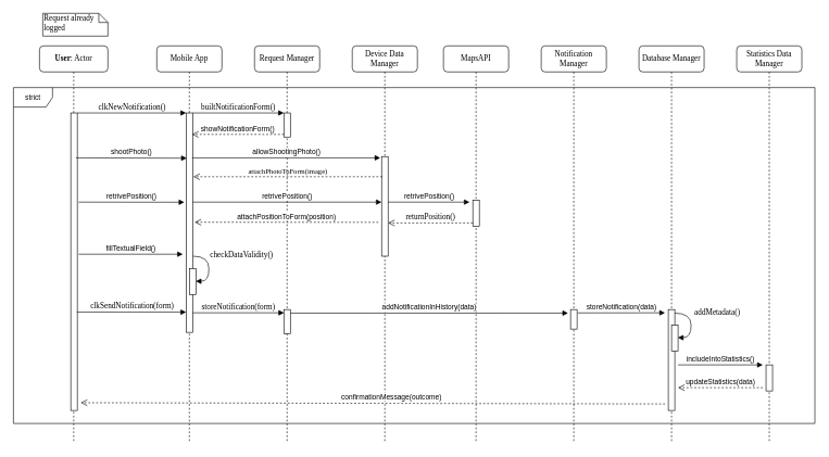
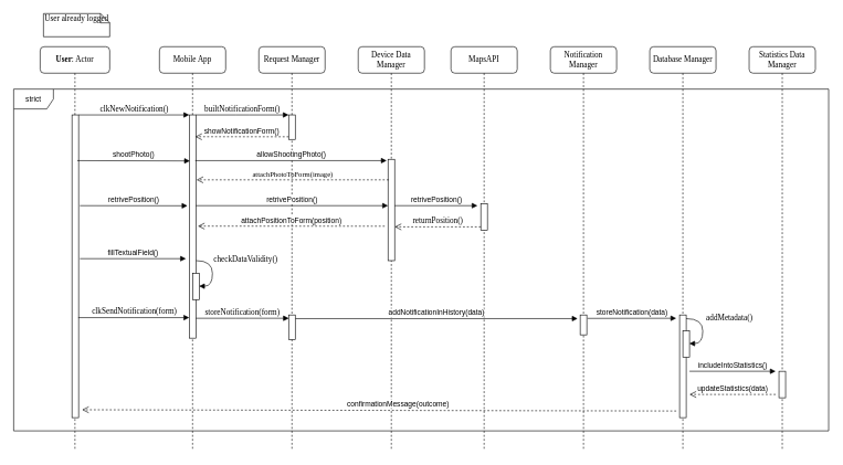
  <mxCell id="0" />
  <mxCell id="1" parent="0" />
  <mxCell id="2" value="Mobile App" style="shape=umlLifeline;perimeter=lifelinePerimeter;whiteSpace=wrap;html=1;container=1;collapsible=0;recursiveResize=0;outlineConnect=0;rounded=1;shadow=0;comic=0;labelBackgroundColor=none;strokeWidth=1;fontFamily=Verdana;fontSize=12;align=center;" parent="1" vertex="1"><mxGeometry x="240" y="70" width="100" height="610" as="geometry" /></mxCell>
  <mxCell id="3" value="" style="html=1;points=[];perimeter=orthogonalPerimeter;rounded=0;shadow=0;comic=0;labelBackgroundColor=none;strokeWidth=1;fontFamily=Verdana;fontSize=12;align=center;" parent="2" vertex="1"><mxGeometry x="45" y="103" width="10" height="337" as="geometry" /></mxCell>
  <mxCell id="4" value="Request Manager" style="shape=umlLifeline;perimeter=lifelinePerimeter;whiteSpace=wrap;html=1;container=1;collapsible=0;recursiveResize=0;outlineConnect=0;rounded=1;shadow=0;comic=0;labelBackgroundColor=none;strokeWidth=1;fontFamily=Verdana;fontSize=12;align=center;size=40;" parent="1" vertex="1"><mxGeometry x="390" y="70" width="100" height="610" as="geometry" /></mxCell>
  <mxCell id="5" value="" style="html=1;points=[];perimeter=orthogonalPerimeter;rounded=0;shadow=0;comic=0;labelBackgroundColor=none;strokeWidth=1;fontFamily=Verdana;fontSize=12;align=center;" parent="4" vertex="1"><mxGeometry x="45" y="103" width="10" height="37" as="geometry" /></mxCell>
  <mxCell id="6" value="" style="html=1;points=[];perimeter=orthogonalPerimeter;rounded=0;shadow=0;comic=0;labelBackgroundColor=none;strokeWidth=1;fontFamily=Verdana;fontSize=12;align=center;" vertex="1" parent="4"><mxGeometry x="45" y="405" width="10" height="37" as="geometry" /></mxCell>
  <mxCell id="7" value="Device Data Manager " style="shape=umlLifeline;perimeter=lifelinePerimeter;whiteSpace=wrap;html=1;container=1;collapsible=0;recursiveResize=0;outlineConnect=0;rounded=1;shadow=0;comic=0;labelBackgroundColor=none;strokeWidth=1;fontFamily=Verdana;fontSize=12;align=center;" parent="1" vertex="1"><mxGeometry x="540" y="70" width="100" height="610" as="geometry" /></mxCell>
  <mxCell id="8" value="MapsAPI" style="shape=umlLifeline;perimeter=lifelinePerimeter;whiteSpace=wrap;html=1;container=1;collapsible=0;recursiveResize=0;outlineConnect=0;rounded=1;shadow=0;comic=0;labelBackgroundColor=none;strokeWidth=1;fontFamily=Verdana;fontSize=12;align=center;" parent="1" vertex="1"><mxGeometry x="680" y="70" width="100" height="610" as="geometry" /></mxCell>
  <mxCell id="9" value="" style="html=1;points=[];perimeter=orthogonalPerimeter;rounded=0;shadow=0;comic=0;labelBackgroundColor=none;strokeWidth=1;fontFamily=Verdana;fontSize=12;align=center;" parent="8" vertex="1"><mxGeometry x="45" y="237" width="10" height="40" as="geometry" /></mxCell>
  <mxCell id="10" value="Notification Manager" style="shape=umlLifeline;perimeter=lifelinePerimeter;whiteSpace=wrap;html=1;container=1;collapsible=0;recursiveResize=0;outlineConnect=0;rounded=1;shadow=0;comic=0;labelBackgroundColor=none;strokeWidth=1;fontFamily=Verdana;fontSize=12;align=center;" parent="1" vertex="1"><mxGeometry x="830" y="70" width="100" height="610" as="geometry" /></mxCell>
  <mxCell id="11" value="" style="html=1;points=[];perimeter=orthogonalPerimeter;rounded=0;shadow=0;comic=0;labelBackgroundColor=none;strokeColor=#000000;strokeWidth=1;fillColor=#FFFFFF;fontFamily=Verdana;fontSize=12;fontColor=#000000;align=center;" parent="10" vertex="1"><mxGeometry x="45" y="405" width="10" height="30" as="geometry" /></mxCell>
  <mxCell id="12" value="Database Manager" style="shape=umlLifeline;perimeter=lifelinePerimeter;whiteSpace=wrap;html=1;container=1;collapsible=0;recursiveResize=0;outlineConnect=0;rounded=1;shadow=0;comic=0;labelBackgroundColor=none;strokeWidth=1;fontFamily=Verdana;fontSize=12;align=center;" parent="1" vertex="1"><mxGeometry x="980" y="70" width="100" height="610" as="geometry" /></mxCell>
  <mxCell id="13" value="" style="html=1;points=[];perimeter=orthogonalPerimeter;rounded=0;shadow=0;comic=0;labelBackgroundColor=none;strokeColor=#000000;strokeWidth=1;fillColor=#FFFFFF;fontFamily=Verdana;fontSize=12;fontColor=#000000;align=center;" vertex="1" parent="12"><mxGeometry x="45" y="405" width="10" height="155" as="geometry" /></mxCell>
  <mxCell id="14" value="includeIntoStatistics()" style="html=1;verticalAlign=bottom;endArrow=block;fontSize=11;" edge="1" parent="12"><mxGeometry width="80" relative="1" as="geometry"><mxPoint x="60" y="490" as="sourcePoint" /><mxPoint x="190" y="490" as="targetPoint" /></mxGeometry></mxCell>
  <mxCell id="15" value="&lt;b&gt;User&lt;/b&gt;: Actor" style="shape=umlLifeline;perimeter=lifelinePerimeter;whiteSpace=wrap;html=1;container=1;collapsible=0;recursiveResize=0;outlineConnect=0;rounded=1;shadow=0;comic=0;labelBackgroundColor=none;strokeWidth=1;fontFamily=Verdana;fontSize=12;align=center;" parent="1" vertex="1"><mxGeometry x="60" y="70" width="105" height="610" as="geometry" /></mxCell>
  <mxCell id="16" value="" style="html=1;points=[];perimeter=orthogonalPerimeter;rounded=0;shadow=0;comic=0;labelBackgroundColor=none;strokeWidth=1;fontFamily=Verdana;fontSize=12;align=center;" parent="15" vertex="1"><mxGeometry x="48" y="103" width="10" height="457" as="geometry" /></mxCell>
  <mxCell id="17" value="retrivePosition()" style="html=1;verticalAlign=bottom;endArrow=block;entryX=-0.272;entryY=0.407;entryDx=0;entryDy=0;entryPerimeter=0;" edge="1" parent="15" target="3"><mxGeometry width="80" relative="1" as="geometry"><mxPoint x="60" y="240" as="sourcePoint" /><mxPoint x="222" y="241" as="targetPoint" /></mxGeometry></mxCell>
  <mxCell id="18" value="" style="html=1;points=[];perimeter=orthogonalPerimeter;rounded=0;shadow=0;comic=0;labelBackgroundColor=none;strokeWidth=1;fontFamily=Verdana;fontSize=12;align=center;" parent="1" vertex="1"><mxGeometry x="585" y="240" width="10" height="153" as="geometry" /></mxCell>
  <mxCell id="19" value="returnPosition()" style="html=1;verticalAlign=bottom;endArrow=open;dashed=1;endSize=8;labelBackgroundColor=none;fontFamily=Verdana;fontSize=12;edgeStyle=elbowEdgeStyle;elbow=vertical;" parent="1" edge="1"><mxGeometry relative="1" as="geometry"><mxPoint x="595" y="342" as="targetPoint" /><Array as="points"><mxPoint x="670" y="342" /><mxPoint x="700" y="342" /></Array><mxPoint x="725" y="342" as="sourcePoint" /></mxGeometry></mxCell>
  <mxCell id="20" value="clkNewNotification()" style="html=1;verticalAlign=bottom;endArrow=block;entryX=0;entryY=0;labelBackgroundColor=none;fontFamily=Verdana;fontSize=12;edgeStyle=elbowEdgeStyle;elbow=vertical;" parent="1" source="16" target="3" edge="1"><mxGeometry relative="1" as="geometry"><mxPoint x="220" y="183" as="sourcePoint" /></mxGeometry></mxCell>
  <mxCell id="21" value="builtNotificationForm()" style="html=1;verticalAlign=bottom;endArrow=block;entryX=0;entryY=0;labelBackgroundColor=none;fontFamily=Verdana;fontSize=12;edgeStyle=elbowEdgeStyle;elbow=vertical;" parent="1" source="3" target="5" edge="1"><mxGeometry relative="1" as="geometry"><mxPoint x="370" y="193" as="sourcePoint" /></mxGeometry></mxCell>
- <mxCell id="22" value="Request already logged" style="shape=note;whiteSpace=wrap;html=1;size=14;verticalAlign=top;align=left;spacingTop=-6;rounded=0;shadow=0;comic=0;labelBackgroundColor=none;strokeWidth=1;fontFamily=Verdana;fontSize=12" parent="1" vertex="1"><mxGeometry x="65" y="20" width="100" height="35" as="geometry" /></mxCell>
+ <mxCell id="22" value="User already logged" style="shape=note;whiteSpace=wrap;html=1;size=14;verticalAlign=top;align=left;spacingTop=-6;rounded=0;shadow=0;comic=0;labelBackgroundColor=none;strokeWidth=1;fontFamily=Verdana;fontSize=12" parent="1" vertex="1"><mxGeometry x="65" y="20" width="100" height="35" as="geometry" /></mxCell>
  <mxCell id="23" value="showNotificationForm()" style="html=1;verticalAlign=bottom;endArrow=open;dashed=1;endSize=8;entryX=0.9;entryY=0.117;entryDx=0;entryDy=0;entryPerimeter=0;exitX=0;exitY=0.135;exitDx=0;exitDy=0;exitPerimeter=0;" edge="1" parent="1"><mxGeometry relative="1" as="geometry"><mxPoint x="435" y="206" as="sourcePoint" /><mxPoint x="294" y="205.91" as="targetPoint" /></mxGeometry></mxCell>
  <mxCell id="24" value="shootPhoto()" style="html=1;verticalAlign=bottom;endArrow=block;entryX=0.5;entryY=0.416;entryDx=0;entryDy=0;entryPerimeter=0;" edge="1" parent="1"><mxGeometry width="80" relative="1" as="geometry"><mxPoint x="116" y="242" as="sourcePoint" /><mxPoint x="286" y="242.472" as="targetPoint" /><mxPoint as="offset" /></mxGeometry></mxCell>
  <mxCell id="25" value="allowShootingPhoto()" style="html=1;verticalAlign=bottom;endArrow=block;" edge="1" parent="1"><mxGeometry width="80" relative="1" as="geometry"><mxPoint x="294" y="242" as="sourcePoint" /><mxPoint x="583" y="242" as="targetPoint" /></mxGeometry></mxCell>
  <mxCell id="26" value="&lt;font style=&quot;font-size: 11px&quot;&gt;attachPhotoToForm(image)&lt;/font&gt;" style="html=1;verticalAlign=bottom;endArrow=open;dashed=1;endSize=8;labelBackgroundColor=none;fontFamily=Verdana;fontSize=12;edgeStyle=elbowEdgeStyle;elbow=vertical;entryX=1;entryY=0.581;entryDx=0;entryDy=0;entryPerimeter=0;" edge="1" parent="1"><mxGeometry relative="1" as="geometry"><mxPoint x="296" y="271.286" as="targetPoint" /><Array as="points"><mxPoint x="531" y="271" /><mxPoint x="561" y="271" /></Array><mxPoint x="586" y="271" as="sourcePoint" /></mxGeometry></mxCell>
  <mxCell id="27" value="retrivePosition()" style="html=1;verticalAlign=bottom;endArrow=block;" edge="1" parent="1"><mxGeometry width="80" relative="1" as="geometry"><mxPoint x="295" y="310" as="sourcePoint" /><mxPoint x="585" y="310" as="targetPoint" /></mxGeometry></mxCell>
  <mxCell id="28" value="retrivePosition()" style="html=1;verticalAlign=bottom;endArrow=block;" edge="1" parent="1"><mxGeometry width="80" relative="1" as="geometry"><mxPoint x="595" y="310" as="sourcePoint" /><mxPoint x="720" y="310" as="targetPoint" /></mxGeometry></mxCell>
  <mxCell id="29" value="attachPositionToForm(position)" style="html=1;verticalAlign=bottom;endArrow=open;dashed=1;endSize=8;entryX=1.3;entryY=0.625;entryDx=0;entryDy=0;entryPerimeter=0;" edge="1" parent="1"><mxGeometry relative="1" as="geometry"><mxPoint x="580" y="341" as="sourcePoint" /><mxPoint x="298" y="340.875" as="targetPoint" /></mxGeometry></mxCell>
  <mxCell id="30" value="fillTextualField()" style="html=1;verticalAlign=bottom;endArrow=block;" edge="1" parent="1"><mxGeometry width="80" relative="1" as="geometry"><mxPoint x="120" y="390" as="sourcePoint" /><mxPoint x="280" y="390" as="targetPoint" /></mxGeometry></mxCell>
  <mxCell id="31" value="" style="html=1;points=[];perimeter=orthogonalPerimeter;rounded=0;shadow=0;comic=0;labelBackgroundColor=none;strokeWidth=1;fontFamily=Verdana;fontSize=12;align=center;" vertex="1" parent="1"><mxGeometry x="290" y="412" width="10" height="40" as="geometry" /></mxCell>
  <mxCell id="32" value="checkDataValidity()" style="html=1;verticalAlign=bottom;endArrow=block;labelBackgroundColor=none;fontFamily=Verdana;fontSize=12;elbow=vertical;edgeStyle=orthogonalEdgeStyle;curved=1;entryX=1;entryY=0.286;entryPerimeter=0;exitX=1.038;exitY=0.345;exitPerimeter=0;" edge="1" parent="1"><mxGeometry x="-0.4" y="-51" relative="1" as="geometry"><mxPoint x="295.571" y="393" as="sourcePoint" /><mxPoint x="299.857" y="431.571" as="targetPoint" /><Array as="points"><mxPoint x="320" y="393" /><mxPoint x="320" y="431" /></Array><mxPoint x="101" y="6" as="offset" /></mxGeometry></mxCell>
  <mxCell id="33" value="clkSendNotification(form)" style="html=1;verticalAlign=bottom;endArrow=block;entryX=0;entryY=0;labelBackgroundColor=none;fontFamily=Verdana;fontSize=12;edgeStyle=elbowEdgeStyle;elbow=vertical;" edge="1" parent="1"><mxGeometry relative="1" as="geometry"><mxPoint x="117.5" y="479" as="sourcePoint" /><mxPoint x="285" y="479" as="targetPoint" /></mxGeometry></mxCell>
  <mxCell id="34" value="storeNotification(form)" style="html=1;verticalAlign=bottom;endArrow=block;entryX=0;entryY=0;labelBackgroundColor=none;fontFamily=Verdana;fontSize=12;edgeStyle=elbowEdgeStyle;elbow=vertical;" edge="1" parent="1"><mxGeometry relative="1" as="geometry"><mxPoint x="295" y="480" as="sourcePoint" /><mxPoint x="435.333" y="480" as="targetPoint" /></mxGeometry></mxCell>
  <mxCell id="35" value="Statistics Data Manager" style="shape=umlLifeline;perimeter=lifelinePerimeter;whiteSpace=wrap;html=1;container=1;collapsible=0;recursiveResize=0;outlineConnect=0;rounded=1;shadow=0;comic=0;labelBackgroundColor=none;strokeWidth=1;fontFamily=Verdana;fontSize=12;align=center;" vertex="1" parent="1"><mxGeometry x="1130" y="70" width="100" height="610" as="geometry" /></mxCell>
  <mxCell id="36" value="" style="html=1;points=[];perimeter=orthogonalPerimeter;rounded=0;shadow=0;comic=0;labelBackgroundColor=none;strokeWidth=1;fontFamily=Verdana;fontSize=12;align=center;" vertex="1" parent="35"><mxGeometry x="45" y="490" width="10" height="40" as="geometry" /></mxCell>
  <mxCell id="37" value="addNotificationInHistory(data)" style="html=1;verticalAlign=bottom;endArrow=block;fontSize=11;exitX=1.033;exitY=0.149;exitDx=0;exitDy=0;exitPerimeter=0;entryX=-0.383;entryY=0.183;entryDx=0;entryDy=0;entryPerimeter=0;" edge="1" parent="1" source="6" target="11"><mxGeometry width="80" relative="1" as="geometry"><mxPoint x="450" y="480" as="sourcePoint" /><mxPoint x="530" y="480" as="targetPoint" /></mxGeometry></mxCell>
  <mxCell id="38" value="storeNotification(data)" style="html=1;verticalAlign=bottom;endArrow=block;fontSize=11;exitX=1.1;exitY=0.173;exitDx=0;exitDy=0;exitPerimeter=0;" edge="1" parent="1" source="11"><mxGeometry width="80" relative="1" as="geometry"><mxPoint x="890" y="480" as="sourcePoint" /><mxPoint x="1020" y="480" as="targetPoint" /></mxGeometry></mxCell>
  <mxCell id="39" value="" style="html=1;points=[];perimeter=orthogonalPerimeter;rounded=0;shadow=0;comic=0;labelBackgroundColor=none;strokeWidth=1;fontFamily=Verdana;fontSize=12;align=center;" vertex="1" parent="1"><mxGeometry x="1030" y="499" width="10" height="40" as="geometry" /></mxCell>
  <mxCell id="40" value="addMetadata()" style="html=1;verticalAlign=bottom;endArrow=block;labelBackgroundColor=none;fontFamily=Verdana;fontSize=12;elbow=vertical;edgeStyle=orthogonalEdgeStyle;curved=1;entryX=1;entryY=0.286;entryPerimeter=0;exitX=1.038;exitY=0.345;exitPerimeter=0;" edge="1" parent="1"><mxGeometry x="-0.4" y="-41" relative="1" as="geometry"><mxPoint x="1035" y="480.529" as="sourcePoint" /><mxPoint x="1039.706" y="518.176" as="targetPoint" /><Array as="points"><mxPoint x="1060" y="480" /><mxPoint x="1060" y="518" /></Array><mxPoint x="81" y="9" as="offset" /></mxGeometry></mxCell>
  <mxCell id="41" value="updateStatistics(data)" style="html=1;verticalAlign=bottom;endArrow=open;dashed=1;endSize=8;fontSize=11;" edge="1" parent="1"><mxGeometry relative="1" as="geometry"><mxPoint x="1170" y="595" as="sourcePoint" /><mxPoint x="1040" y="595" as="targetPoint" /></mxGeometry></mxCell>
  <mxCell id="42" value="confirmationMessage(outcome)" style="html=1;verticalAlign=bottom;endArrow=open;dashed=1;endSize=8;fontSize=11;entryX=1.524;entryY=0.974;entryDx=0;entryDy=0;entryPerimeter=0;" edge="1" parent="1" target="16"><mxGeometry x="-0.063" y="-1" relative="1" as="geometry"><mxPoint x="1020" y="620" as="sourcePoint" /><mxPoint x="940" y="620" as="targetPoint" /><mxPoint as="offset" /></mxGeometry></mxCell>
  <mxCell id="43" value="strict" style="shape=umlFrame;whiteSpace=wrap;html=1;fontSize=11;" vertex="1" parent="1"><mxGeometry x="20" y="134" width="1230" height="516" as="geometry" /></mxCell>
